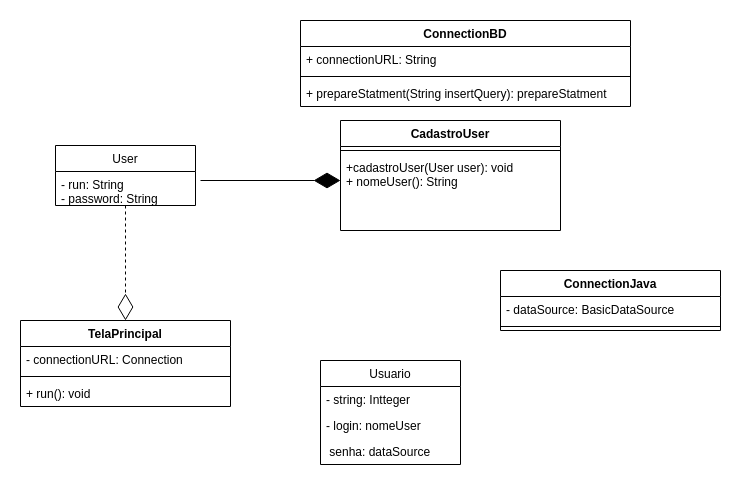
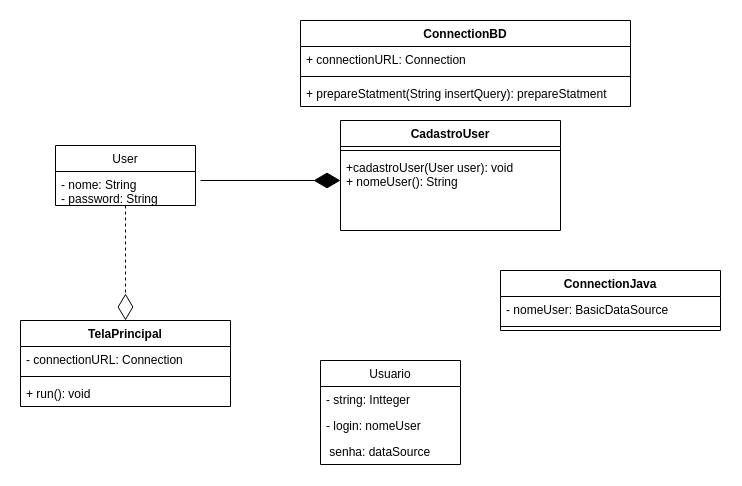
  <mxCell id="0" />
  <mxCell id="1" parent="0" />
  <mxCell id="2" value="ConnectionBD" style="swimlane;fontStyle=1;align=center;verticalAlign=top;childLayout=stackLayout;horizontal=1;startSize=26;horizontalStack=0;resizeParent=1;resizeParentMax=0;resizeLast=0;collapsible=1;marginBottom=0;" vertex="1" parent="1"><mxGeometry x="300" y="20" width="330" height="86" as="geometry" /></mxCell>
- <mxCell id="3" value="+ connectionURL: String " style="text;strokeColor=none;fillColor=none;align=left;verticalAlign=top;spacingLeft=4;spacingRight=4;overflow=hidden;rotatable=0;points=[[0,0.5],[1,0.5]];portConstraint=eastwest;" vertex="1" parent="2"><mxGeometry y="26" width="330" height="26" as="geometry" /></mxCell>
+ <mxCell id="3" value="+ connectionURL: Connection " style="text;strokeColor=none;fillColor=none;align=left;verticalAlign=top;spacingLeft=4;spacingRight=4;overflow=hidden;rotatable=0;points=[[0,0.5],[1,0.5]];portConstraint=eastwest;" vertex="1" parent="2"><mxGeometry y="26" width="330" height="26" as="geometry" /></mxCell>
  <mxCell id="4" value="" style="line;strokeWidth=1;fillColor=none;align=left;verticalAlign=middle;spacingTop=-1;spacingLeft=3;spacingRight=3;rotatable=0;labelPosition=right;points=[];portConstraint=eastwest;" vertex="1" parent="2"><mxGeometry y="52" width="330" height="8" as="geometry" /></mxCell>
  <mxCell id="5" value="+ prepareStatment(String insertQuery): prepareStatment" style="text;strokeColor=none;fillColor=none;align=left;verticalAlign=top;spacingLeft=4;spacingRight=4;overflow=hidden;rotatable=0;points=[[0,0.5],[1,0.5]];portConstraint=eastwest;" vertex="1" parent="2"><mxGeometry y="60" width="330" height="26" as="geometry" /></mxCell>
  <mxCell id="6" value="User" style="swimlane;fontStyle=0;childLayout=stackLayout;horizontal=1;startSize=26;fillColor=none;horizontalStack=0;resizeParent=1;resizeParentMax=0;resizeLast=0;collapsible=1;marginBottom=0;" vertex="1" parent="1"><mxGeometry x="55" y="145" width="140" height="60" as="geometry" /></mxCell>
- <mxCell id="7" value="- run: String&#10;- password: String" style="text;strokeColor=none;fillColor=none;align=left;verticalAlign=top;spacingLeft=4;spacingRight=4;overflow=hidden;rotatable=0;points=[[0,0.5],[1,0.5]];portConstraint=eastwest;" vertex="1" parent="6"><mxGeometry y="26" width="140" height="34" as="geometry" /></mxCell>
+ <mxCell id="7" value="- nome: String&#10;- password: String" style="text;strokeColor=none;fillColor=none;align=left;verticalAlign=top;spacingLeft=4;spacingRight=4;overflow=hidden;rotatable=0;points=[[0,0.5],[1,0.5]];portConstraint=eastwest;" vertex="1" parent="6"><mxGeometry y="26" width="140" height="34" as="geometry" /></mxCell>
  <mxCell id="8" value="CadastroUser" style="swimlane;fontStyle=1;align=center;verticalAlign=top;childLayout=stackLayout;horizontal=1;startSize=26;horizontalStack=0;resizeParent=1;resizeParentMax=0;resizeLast=0;collapsible=1;marginBottom=0;" vertex="1" parent="1"><mxGeometry x="340" y="120" width="220" height="110" as="geometry" /></mxCell>
  <mxCell id="9" value="" style="line;strokeWidth=1;fillColor=none;align=left;verticalAlign=middle;spacingTop=-1;spacingLeft=3;spacingRight=3;rotatable=0;labelPosition=right;points=[];portConstraint=eastwest;" vertex="1" parent="8"><mxGeometry y="26" width="220" height="8" as="geometry" /></mxCell>
  <mxCell id="10" value="+cadastroUser(User user): void&#10;+ nomeUser(): String" style="text;strokeColor=none;fillColor=none;align=left;verticalAlign=top;spacingLeft=4;spacingRight=4;overflow=hidden;rotatable=0;points=[[0,0.5],[1,0.5]];portConstraint=eastwest;" vertex="1" parent="8"><mxGeometry y="34" width="220" height="76" as="geometry" /></mxCell>
  <mxCell id="11" value="Usuario" style="swimlane;fontStyle=0;childLayout=stackLayout;horizontal=1;startSize=26;fillColor=none;horizontalStack=0;resizeParent=1;resizeParentMax=0;resizeLast=0;collapsible=1;marginBottom=0;" vertex="1" parent="1"><mxGeometry x="320" y="360" width="140" height="104" as="geometry" /></mxCell>
  <mxCell id="12" value="- string: Intteger" style="text;strokeColor=none;fillColor=none;align=left;verticalAlign=top;spacingLeft=4;spacingRight=4;overflow=hidden;rotatable=0;points=[[0,0.5],[1,0.5]];portConstraint=eastwest;" vertex="1" parent="11"><mxGeometry y="26" width="140" height="26" as="geometry" /></mxCell>
  <mxCell id="13" value="- login: nomeUser" style="text;strokeColor=none;fillColor=none;align=left;verticalAlign=top;spacingLeft=4;spacingRight=4;overflow=hidden;rotatable=0;points=[[0,0.5],[1,0.5]];portConstraint=eastwest;" vertex="1" parent="11"><mxGeometry y="52" width="140" height="26" as="geometry" /></mxCell>
  <mxCell id="14" value=" senha: dataSource" style="text;strokeColor=none;fillColor=none;align=left;verticalAlign=top;spacingLeft=4;spacingRight=4;overflow=hidden;rotatable=0;points=[[0,0.5],[1,0.5]];portConstraint=eastwest;" vertex="1" parent="11"><mxGeometry y="78" width="140" height="26" as="geometry" /></mxCell>
  <mxCell id="15" value="ConnectionJava" style="swimlane;fontStyle=1;align=center;verticalAlign=top;childLayout=stackLayout;horizontal=1;startSize=26;horizontalStack=0;resizeParent=1;resizeParentMax=0;resizeLast=0;collapsible=1;marginBottom=0;" vertex="1" parent="1"><mxGeometry x="500" y="270" width="220" height="60" as="geometry" /></mxCell>
- <mxCell id="16" value="- dataSource: BasicDataSource" style="text;strokeColor=none;fillColor=none;align=left;verticalAlign=top;spacingLeft=4;spacingRight=4;overflow=hidden;rotatable=0;points=[[0,0.5],[1,0.5]];portConstraint=eastwest;" vertex="1" parent="15"><mxGeometry y="26" width="220" height="26" as="geometry" /></mxCell>
+ <mxCell id="16" value="- nomeUser: BasicDataSource" style="text;strokeColor=none;fillColor=none;align=left;verticalAlign=top;spacingLeft=4;spacingRight=4;overflow=hidden;rotatable=0;points=[[0,0.5],[1,0.5]];portConstraint=eastwest;" vertex="1" parent="15"><mxGeometry y="26" width="220" height="26" as="geometry" /></mxCell>
  <mxCell id="17" value="" style="line;strokeWidth=1;fillColor=none;align=left;verticalAlign=middle;spacingTop=-1;spacingLeft=3;spacingRight=3;rotatable=0;labelPosition=right;points=[];portConstraint=eastwest;" vertex="1" parent="15"><mxGeometry y="52" width="220" height="8" as="geometry" /></mxCell>
  <mxCell id="18" value="TelaPrincipal" style="swimlane;fontStyle=1;align=center;verticalAlign=top;childLayout=stackLayout;horizontal=1;startSize=26;horizontalStack=0;resizeParent=1;resizeParentMax=0;resizeLast=0;collapsible=1;marginBottom=0;" vertex="1" parent="1"><mxGeometry x="20" y="320" width="210" height="86" as="geometry" /></mxCell>
  <mxCell id="19" value="- connectionURL: Connection" style="text;strokeColor=none;fillColor=none;align=left;verticalAlign=top;spacingLeft=4;spacingRight=4;overflow=hidden;rotatable=0;points=[[0,0.5],[1,0.5]];portConstraint=eastwest;" vertex="1" parent="18"><mxGeometry y="26" width="210" height="26" as="geometry" /></mxCell>
  <mxCell id="20" value="" style="line;strokeWidth=1;fillColor=none;align=left;verticalAlign=middle;spacingTop=-1;spacingLeft=3;spacingRight=3;rotatable=0;labelPosition=right;points=[];portConstraint=eastwest;" vertex="1" parent="18"><mxGeometry y="52" width="210" height="8" as="geometry" /></mxCell>
  <mxCell id="21" value="+ run(): void" style="text;strokeColor=none;fillColor=none;align=left;verticalAlign=top;spacingLeft=4;spacingRight=4;overflow=hidden;rotatable=0;points=[[0,0.5],[1,0.5]];portConstraint=eastwest;" vertex="1" parent="18"><mxGeometry y="60" width="210" height="26" as="geometry" /></mxCell>
  <mxCell id="22" value="" style="endArrow=diamondThin;endFill=0;endSize=24;html=1;entryX=0.5;entryY=0;entryDx=0;entryDy=0;dashed=1;" edge="1" parent="1" source="7" target="18"><mxGeometry width="160" relative="1" as="geometry"><mxPoint x="310" y="370" as="sourcePoint" /><mxPoint x="350" y="260" as="targetPoint" /><Array as="points" /></mxGeometry></mxCell>
  <mxCell id="23" value="" style="endArrow=diamondThin;endFill=1;endSize=24;html=1;" edge="1" parent="1"><mxGeometry width="160" relative="1" as="geometry"><mxPoint x="200" y="180" as="sourcePoint" /><mxPoint x="340" y="180" as="targetPoint" /></mxGeometry></mxCell>
